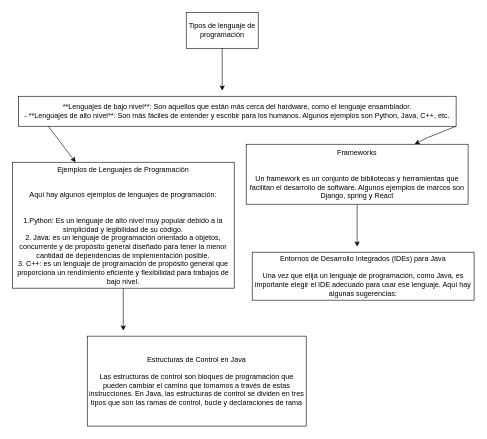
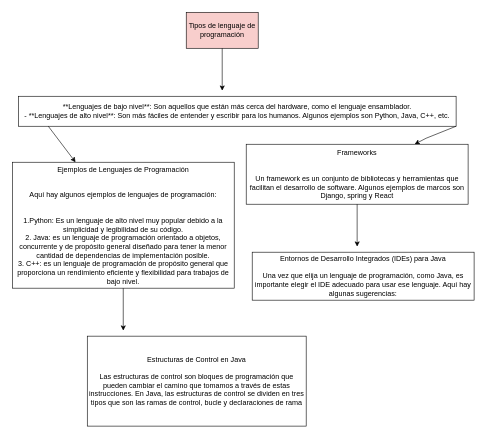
  <mxCell id="0" />
  <mxCell id="1" parent="0" />
- <mxCell id="2" value="Tipos de lenguaje de programación" style="rounded=0;whiteSpace=wrap;html=1;" vertex="1" parent="1"><mxGeometry x="310" y="20" width="120" height="60" as="geometry" /></mxCell>
+ <mxCell id="2" value="Tipos de lenguaje de programación" style="rounded=0;whiteSpace=wrap;html=1;fillColor=#f8cecc;" vertex="1" parent="1"><mxGeometry x="310" y="20" width="120" height="60" as="geometry" /></mxCell>
  <mxCell id="3" value="" style="endArrow=classic;html=1;rounded=0;" edge="1" parent="1" source="2"><mxGeometry width="50" height="50" relative="1" as="geometry"><mxPoint x="370" y="130" as="sourcePoint" /><mxPoint x="370" y="150.711" as="targetPoint" /></mxGeometry></mxCell>
  <mxCell id="4" value="&lt;div&gt;**Lenguajes de bajo nivel**: Son aquellos que están más cerca del hardware, como el lenguaje ensamblador.&lt;/div&gt;&lt;div&gt;- **Lenguajes de alto nivel**: Son más fáciles de entender y escribir para los humanos. Algunos ejemplos son Python, Java, C++, etc.&lt;/div&gt;" style="rounded=0;whiteSpace=wrap;html=1;" vertex="1" parent="1"><mxGeometry x="30" y="160" width="730" height="50" as="geometry" /></mxCell>
  <mxCell id="5" value="" style="endArrow=classic;html=1;rounded=0;" edge="1" parent="1" target="6"><mxGeometry width="50" height="50" relative="1" as="geometry"><mxPoint x="80" y="210" as="sourcePoint" /><mxPoint x="80" y="290" as="targetPoint" /></mxGeometry></mxCell>
  <mxCell id="6" value="Ejemplos de Lenguajes de Programación&#10;&#10;&#10;Aquí hay algunos ejemplos de lenguajes de programación:&#10;&#10;&#10;1.Python: Es un lenguaje de alto nivel muy popular debido a la simplicidad y legibilidad de su código.&#10;2. Java: es un lenguaje de programación orientado a objetos, concurrente y de propósito general diseñado para tener la menor cantidad de dependencias de implementación posible.&#10;3. C++: es un lenguaje de programación de propósito general que proporciona un rendimiento eficiente y flexibilidad para trabajos de bajo nivel." style="rounded=0;whiteSpace=wrap;html=1;" vertex="1" parent="1"><mxGeometry x="20" y="270" width="370" height="210" as="geometry" /></mxCell>
  <mxCell id="7" value="" style="endArrow=classic;html=1;rounded=0;exitX=1;exitY=1;exitDx=0;exitDy=0;" edge="1" parent="1" source="4" target="8"><mxGeometry width="50" height="50" relative="1" as="geometry"><mxPoint x="560" y="260" as="sourcePoint" /><mxPoint x="720" y="270" as="targetPoint" /><Array as="points"><mxPoint x="710" y="230" /></Array></mxGeometry></mxCell>
  <mxCell id="8" value="Frameworks&#10;&#10;&#10;Un framework es un conjunto de bibliotecas y herramientas que facilitan el desarrollo de software. Algunos ejemplos de marcos son Django, spring y React" style="rounded=0;whiteSpace=wrap;html=1;" vertex="1" parent="1"><mxGeometry x="410" y="240" width="370" height="100" as="geometry" /></mxCell>
  <mxCell id="9" value="" style="endArrow=classic;html=1;rounded=0;" edge="1" parent="1" source="8"><mxGeometry width="50" height="50" relative="1" as="geometry"><mxPoint x="595" y="390" as="sourcePoint" /><mxPoint x="595" y="410.711" as="targetPoint" /></mxGeometry></mxCell>
  <mxCell id="10" value="&lt;div&gt;Entornos de Desarrollo Integrados (IDEs) para Java&lt;/div&gt;&lt;div&gt;&lt;br&gt;&lt;/div&gt;&lt;div&gt;Una vez que elija un lenguaje de programación, como Java, es importante elegir el IDE adecuado para usar ese lenguaje. Aquí hay algunas sugerencias:&lt;/div&gt;" style="rounded=0;whiteSpace=wrap;html=1;" vertex="1" parent="1"><mxGeometry x="420" y="420" width="370" height="80" as="geometry" /></mxCell>
  <mxCell id="11" value="" style="endArrow=classic;html=1;rounded=0;" edge="1" parent="1" source="6"><mxGeometry width="50" height="50" relative="1" as="geometry"><mxPoint x="205" y="530" as="sourcePoint" /><mxPoint x="205" y="550.711" as="targetPoint" /></mxGeometry></mxCell>
  <mxCell id="12" value="&lt;div&gt;Estructuras de Control en Java&lt;/div&gt;&lt;div&gt;&lt;br&gt;&lt;/div&gt;&lt;div&gt;Las estructuras de control son bloques de programación que pueden cambiar el camino que tomamos a través de estas instrucciones. En Java, las estructuras de control se dividen en tres tipos que son las ramas de control, bucle y declaraciones de rama&lt;/div&gt;" style="rounded=0;whiteSpace=wrap;html=1;" vertex="1" parent="1"><mxGeometry x="145" y="560" width="365" height="150" as="geometry" /></mxCell>
